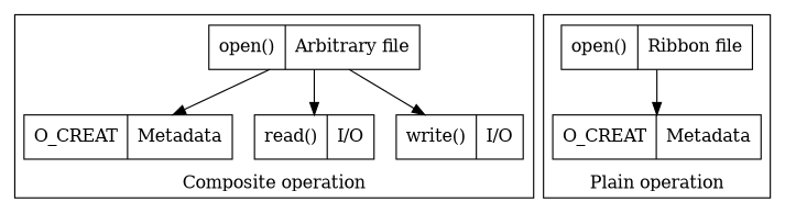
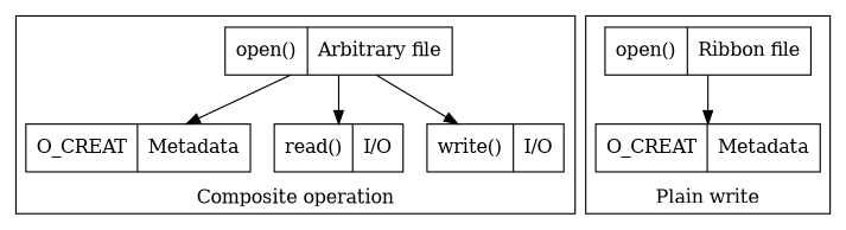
  digraph {
    compound=true
    labelloc=b
    rankdir=TB
    node [shape=record]
    n1 [label="open() | Arbitrary file"]
    n2 [label="O_CREAT | Metadata"]
    n3 [label="read() | I/O"]
    n4 [label="write() | I/O"]
    n5 [label="open() | Ribbon file"]
    n6 [label="O_CREAT | Metadata"]
    subgraph cluster_1 {
      color=black
      label="Composite operation"
      n1
      n2
      n3
      n4
    }
    subgraph cluster_2 {
-     label="Plain operation"
+     label="Plain write"
      n5
      n6
    }
    n1 -> n2
    n1 -> n3
    n1 -> n4
    n5 -> n6
  }
